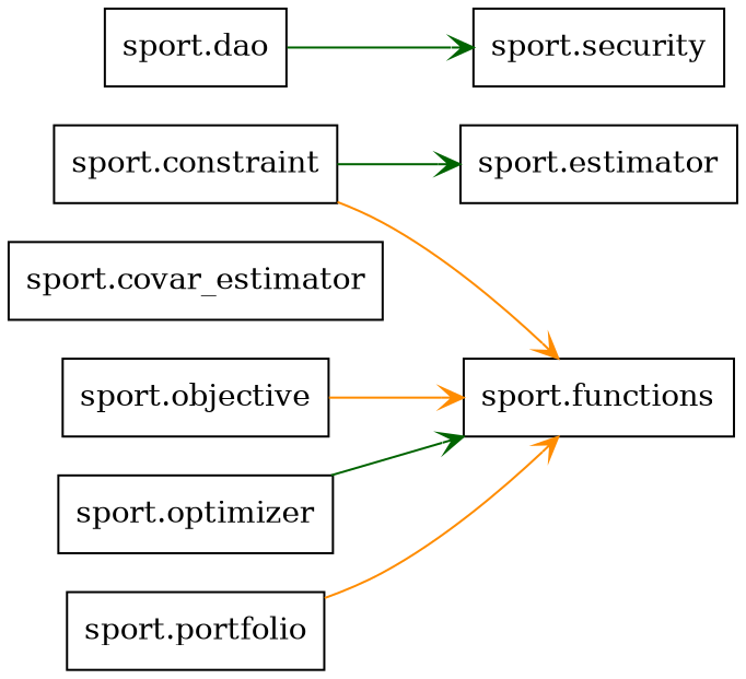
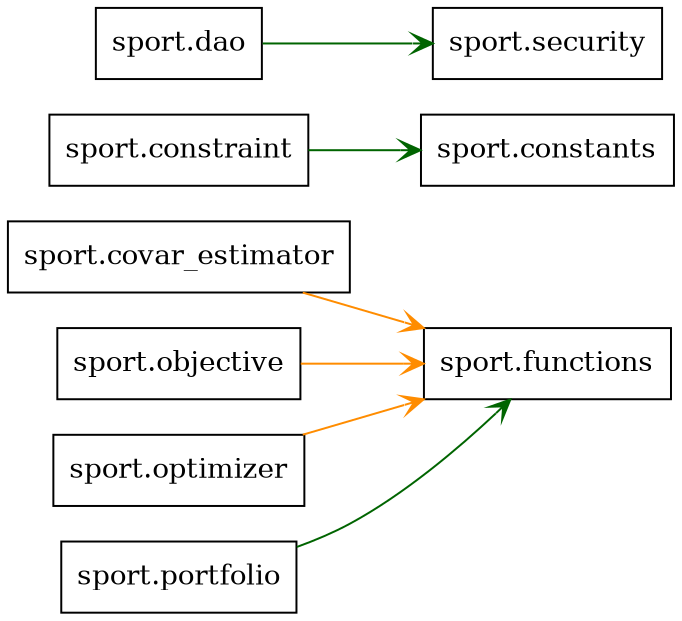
  digraph {
    rankdir=LR
    node [color=black shape=box style=solid]
    edge [arrowhead=open arrowtail=none color=darkorange]
-   n1 [label="sport.estimator"]
+   n1 [label="sport.constants"]
    n2 [label="sport.constraint"]
    n3 [label="sport.functions"]
    n4 [label="sport.covar_estimator"]
    n5 [label="sport.dao"]
    n6 [label="sport.security"]
    n7 [label="sport.objective"]
    n8 [label="sport.optimizer"]
    n9 [label="sport.portfolio"]
    n2 -> n1 [color=darkgreen]
-   n2 -> n3
+   n4 -> n3
    n5 -> n6 [color=darkgreen]
    n7 -> n3
-   n8 -> n3 [color=darkgreen]
-   n9 -> n3
+   n8 -> n3
+   n9 -> n3 [color=darkgreen]
  }
